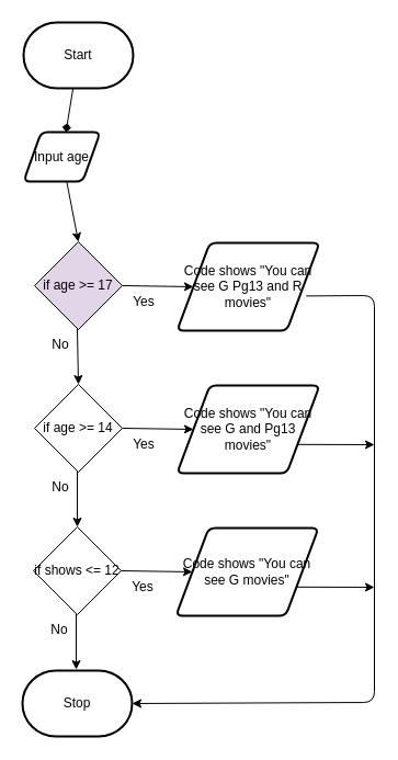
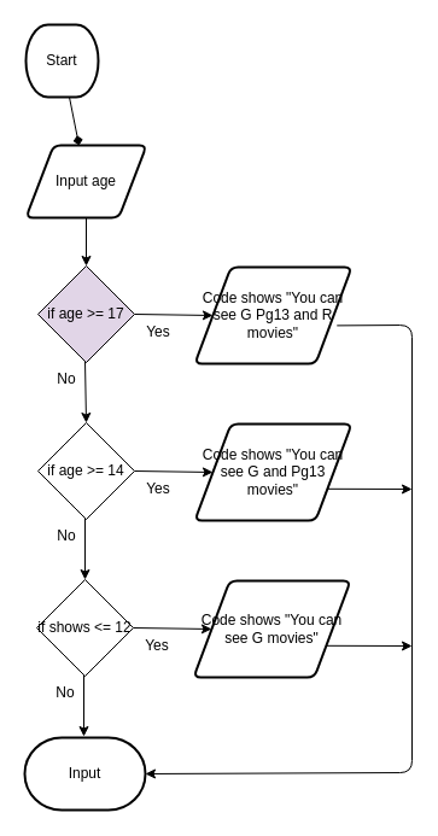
  <mxCell id="0" />
  <mxCell id="1" parent="0" />
  <mxCell id="2" style="edgeStyle=none;html=1;endArrow=diamond;" parent="1" source="3" target="5" edge="1"><mxGeometry relative="1" as="geometry" /></mxCell>
- <mxCell id="3" value="Start" style="strokeWidth=2;html=1;shape=mxgraph.flowchart.terminator;whiteSpace=wrap;" parent="1" vertex="1"><mxGeometry x="21" y="20" width="100" height="60" as="geometry" /></mxCell>
+ <mxCell id="3" value="Start" style="strokeWidth=2;html=1;shape=mxgraph.flowchart.terminator;whiteSpace=wrap;" parent="1" vertex="1"><mxGeometry x="21" y="20" width="60" height="60" as="geometry" /></mxCell>
  <mxCell id="4" style="edgeStyle=none;html=1;" parent="1" source="5" edge="1"><mxGeometry relative="1" as="geometry"><mxPoint x="71" y="220" as="targetPoint" /></mxGeometry></mxCell>
- <mxCell id="5" value="Input age" style="shape=parallelogram;html=1;strokeWidth=2;perimeter=parallelogramPerimeter;whiteSpace=wrap;rounded=1;arcSize=12;size=0.23;" parent="1" vertex="1"><mxGeometry x="21" y="120" width="70" height="45" as="geometry" /></mxCell>
- <mxCell id="6" value="Stop" style="strokeWidth=2;html=1;shape=mxgraph.flowchart.terminator;whiteSpace=wrap;" parent="1" vertex="1"><mxGeometry x="20" y="611" width="100" height="60" as="geometry" /></mxCell>
+ <mxCell id="5" value="Input age" style="shape=parallelogram;html=1;strokeWidth=2;perimeter=parallelogramPerimeter;whiteSpace=wrap;rounded=1;arcSize=12;size=0.23;" parent="1" vertex="1"><mxGeometry x="21" y="120" width="100" height="60" as="geometry" /></mxCell>
+ <mxCell id="6" value="Input" style="strokeWidth=2;html=1;shape=mxgraph.flowchart.terminator;whiteSpace=wrap;" parent="1" vertex="1"><mxGeometry x="20" y="611" width="100" height="60" as="geometry" /></mxCell>
  <mxCell id="7" style="edgeStyle=none;html=1;exitX=1;exitY=0.5;exitDx=0;exitDy=0;entryX=0;entryY=0.5;entryDx=0;entryDy=0;" parent="1" source="8" target="10" edge="1"><mxGeometry relative="1" as="geometry"><mxPoint x="171" y="260" as="targetPoint" /></mxGeometry></mxCell>
  <mxCell id="8" value="if age &amp;gt;= 17" style="rhombus;whiteSpace=wrap;html=1;fillColor=#e1d5e7;" parent="1" vertex="1"><mxGeometry x="31" y="220" width="80" height="80" as="geometry" /></mxCell>
  <mxCell id="9" style="edgeStyle=none;html=1;exitX=0.906;exitY=0.605;exitDx=0;exitDy=0;exitPerimeter=0;entryX=1;entryY=0.5;entryDx=0;entryDy=0;entryPerimeter=0;" parent="1" source="10" target="6" edge="1"><mxGeometry relative="1" as="geometry"><mxPoint x="441" y="304" as="sourcePoint" /><mxPoint x="341" y="694" as="targetPoint" /><Array as="points"><mxPoint x="341" y="269" /><mxPoint x="341" y="640" /></Array></mxGeometry></mxCell>
  <mxCell id="10" value="Code shows &quot;You can see G Pg13 and R movies&quot;" style="shape=parallelogram;html=1;strokeWidth=2;perimeter=parallelogramPerimeter;whiteSpace=wrap;rounded=1;arcSize=12;size=0.23;" parent="1" vertex="1"><mxGeometry x="161" y="221" width="130" height="80" as="geometry" /></mxCell>
  <mxCell id="11" value="Yes" style="text;html=1;strokeColor=none;fillColor=none;align=center;verticalAlign=middle;whiteSpace=wrap;rounded=0;" parent="1" vertex="1"><mxGeometry x="101" y="260" width="60" height="30" as="geometry" /></mxCell>
  <mxCell id="12" style="edgeStyle=none;html=1;exitX=0.75;exitY=0;exitDx=0;exitDy=0;entryX=0.5;entryY=0;entryDx=0;entryDy=0;" parent="1" source="13" target="15" edge="1"><mxGeometry relative="1" as="geometry"><mxPoint x="70" y="350" as="targetPoint" /></mxGeometry></mxCell>
  <mxCell id="13" value="No" style="text;html=1;strokeColor=none;fillColor=none;align=center;verticalAlign=middle;whiteSpace=wrap;rounded=0;" parent="1" vertex="1"><mxGeometry x="25" y="299" width="60" height="30" as="geometry" /></mxCell>
  <mxCell id="14" style="edgeStyle=none;html=1;exitX=1;exitY=0.5;exitDx=0;exitDy=0;entryX=0;entryY=0.5;entryDx=0;entryDy=0;" parent="1" source="15" target="17" edge="1"><mxGeometry relative="1" as="geometry"><mxPoint x="171" y="390" as="targetPoint" /></mxGeometry></mxCell>
  <mxCell id="15" value="if age &amp;gt;= 14" style="rhombus;whiteSpace=wrap;html=1;" parent="1" vertex="1"><mxGeometry x="31" y="350" width="80" height="80" as="geometry" /></mxCell>
  <mxCell id="16" style="edgeStyle=none;html=1;exitX=1;exitY=0.75;exitDx=0;exitDy=0;" parent="1" source="17" edge="1"><mxGeometry relative="1" as="geometry"><mxPoint x="341" y="405" as="targetPoint" /></mxGeometry></mxCell>
  <mxCell id="17" value="Code shows &quot;You can see G and Pg13 movies&quot;" style="shape=parallelogram;html=1;strokeWidth=2;perimeter=parallelogramPerimeter;whiteSpace=wrap;rounded=1;arcSize=12;size=0.23;" parent="1" vertex="1"><mxGeometry x="161" y="351" width="130" height="80" as="geometry" /></mxCell>
  <mxCell id="18" value="Yes" style="text;html=1;strokeColor=none;fillColor=none;align=center;verticalAlign=middle;whiteSpace=wrap;rounded=0;" parent="1" vertex="1"><mxGeometry x="101" y="390" width="60" height="30" as="geometry" /></mxCell>
  <mxCell id="19" style="edgeStyle=none;html=1;exitX=0.75;exitY=0;exitDx=0;exitDy=0;" parent="1" source="20" edge="1"><mxGeometry relative="1" as="geometry"><mxPoint x="70" y="480" as="targetPoint" /></mxGeometry></mxCell>
  <mxCell id="20" value="No" style="text;html=1;strokeColor=none;fillColor=none;align=center;verticalAlign=middle;whiteSpace=wrap;rounded=0;" parent="1" vertex="1"><mxGeometry x="25" y="429" width="60" height="30" as="geometry" /></mxCell>
  <mxCell id="21" style="edgeStyle=none;html=1;exitX=1;exitY=0.5;exitDx=0;exitDy=0;entryX=0;entryY=0.5;entryDx=0;entryDy=0;" parent="1" source="22" target="24" edge="1"><mxGeometry relative="1" as="geometry"><mxPoint x="170" y="520" as="targetPoint" /></mxGeometry></mxCell>
  <mxCell id="22" value="if shows &amp;lt;= 12" style="rhombus;whiteSpace=wrap;html=1;" parent="1" vertex="1"><mxGeometry x="30" y="480" width="80" height="80" as="geometry" /></mxCell>
  <mxCell id="23" style="edgeStyle=none;html=1;exitX=1;exitY=0.75;exitDx=0;exitDy=0;" parent="1" source="24" edge="1"><mxGeometry relative="1" as="geometry"><mxPoint x="341" y="535" as="targetPoint" /></mxGeometry></mxCell>
  <mxCell id="24" value="Code shows &quot;You can see G movies&quot;" style="shape=parallelogram;html=1;strokeWidth=2;perimeter=parallelogramPerimeter;whiteSpace=wrap;rounded=1;arcSize=12;size=0.23;" parent="1" vertex="1"><mxGeometry x="160" y="481" width="130" height="80" as="geometry" /></mxCell>
  <mxCell id="25" value="Yes" style="text;html=1;strokeColor=none;fillColor=none;align=center;verticalAlign=middle;whiteSpace=wrap;rounded=0;" parent="1" vertex="1"><mxGeometry x="100" y="520" width="60" height="30" as="geometry" /></mxCell>
  <mxCell id="26" style="edgeStyle=none;html=1;exitX=0.75;exitY=0;exitDx=0;exitDy=0;" parent="1" source="27" edge="1"><mxGeometry relative="1" as="geometry"><mxPoint x="69" y="610" as="targetPoint" /></mxGeometry></mxCell>
  <mxCell id="27" value="No" style="text;html=1;strokeColor=none;fillColor=none;align=center;verticalAlign=middle;whiteSpace=wrap;rounded=0;" parent="1" vertex="1"><mxGeometry x="24" y="559" width="60" height="30" as="geometry" /></mxCell>
